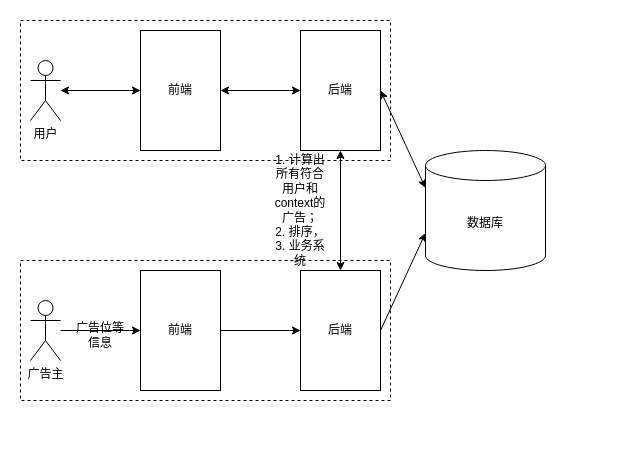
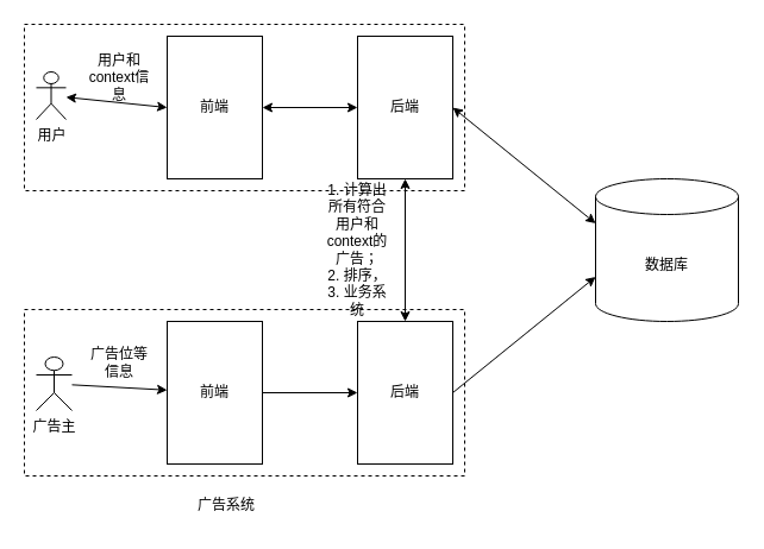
  <mxCell id="0" />
  <mxCell id="1" parent="0" />
- <mxCell id="2" value="用户" style="shape=umlActor;verticalLabelPosition=bottom;verticalAlign=top;html=1;outlineConnect=0;" vertex="1" parent="1"><mxGeometry x="30" y="60" width="30" height="60" as="geometry" /></mxCell>
- <mxCell id="3" value="广告主" style="shape=umlActor;verticalLabelPosition=bottom;verticalAlign=top;html=1;outlineConnect=0;" vertex="1" parent="1"><mxGeometry x="30" y="300" width="30" height="60" as="geometry" /></mxCell>
+ <mxCell id="2" value="用户" style="shape=umlActor;verticalLabelPosition=bottom;verticalAlign=top;html=1;outlineConnect=0;" vertex="1" parent="1"><mxGeometry x="30" y="60" width="25" height="40" as="geometry" /></mxCell>
+ <mxCell id="3" value="广告主" style="shape=umlActor;verticalLabelPosition=bottom;verticalAlign=top;html=1;outlineConnect=0;" vertex="1" parent="1"><mxGeometry x="30" y="300" width="30" height="45" as="geometry" /></mxCell>
  <mxCell id="4" value="前端" style="rounded=0;whiteSpace=wrap;html=1;" vertex="1" parent="1"><mxGeometry x="140" y="30" width="80" height="120" as="geometry" /></mxCell>
  <mxCell id="5" value="后端" style="rounded=0;whiteSpace=wrap;html=1;" vertex="1" parent="1"><mxGeometry x="300" y="30" width="80" height="120" as="geometry" /></mxCell>
- <mxCell id="6" value="数据库" style="shape=cylinder3;whiteSpace=wrap;html=1;boundedLbl=1;backgroundOutline=1;size=15;" vertex="1" parent="1"><mxGeometry x="425" y="150" width="120" height="120" as="geometry" /></mxCell>
+ <mxCell id="6" value="数据库" style="shape=cylinder3;whiteSpace=wrap;html=1;boundedLbl=1;backgroundOutline=1;size=15;" vertex="1" parent="1"><mxGeometry x="500" y="150" width="120" height="120" as="geometry" /></mxCell>
  <mxCell id="7" value="前端" style="rounded=0;whiteSpace=wrap;html=1;" vertex="1" parent="1"><mxGeometry x="140" y="270" width="80" height="120" as="geometry" /></mxCell>
  <mxCell id="8" value="后端" style="rounded=0;whiteSpace=wrap;html=1;" vertex="1" parent="1"><mxGeometry x="300" y="270" width="80" height="120" as="geometry" /></mxCell>
  <mxCell id="9" value="" style="endArrow=classic;html=1;rounded=0;" edge="1" parent="1" source="3" target="7"><mxGeometry width="50" height="50" relative="1" as="geometry"><mxPoint x="70" y="340" as="sourcePoint" /><mxPoint x="380" y="210" as="targetPoint" /></mxGeometry></mxCell>
  <mxCell id="10" value="" style="endArrow=classic;html=1;rounded=0;exitX=1;exitY=0.5;exitDx=0;exitDy=0;entryX=0;entryY=0.5;entryDx=0;entryDy=0;" edge="1" parent="1" source="7" target="8"><mxGeometry width="50" height="50" relative="1" as="geometry"><mxPoint x="330" y="260" as="sourcePoint" /><mxPoint x="380" y="210" as="targetPoint" /></mxGeometry></mxCell>
  <mxCell id="11" value="" style="endArrow=classic;html=1;rounded=0;exitX=1;exitY=0.5;exitDx=0;exitDy=0;entryX=0;entryY=0;entryDx=0;entryDy=82.5;entryPerimeter=0;" edge="1" parent="1" source="8" target="6"><mxGeometry width="50" height="50" relative="1" as="geometry"><mxPoint x="330" y="260" as="sourcePoint" /><mxPoint x="380" y="210" as="targetPoint" /></mxGeometry></mxCell>
  <mxCell id="12" value="" style="endArrow=classic;startArrow=classic;html=1;rounded=0;entryX=0;entryY=0.5;entryDx=0;entryDy=0;" edge="1" parent="1" source="2" target="4"><mxGeometry width="50" height="50" relative="1" as="geometry"><mxPoint x="330" y="260" as="sourcePoint" /><mxPoint x="380" y="210" as="targetPoint" /></mxGeometry></mxCell>
  <mxCell id="13" value="" style="endArrow=classic;startArrow=classic;html=1;rounded=0;exitX=1;exitY=0.5;exitDx=0;exitDy=0;entryX=0;entryY=0.5;entryDx=0;entryDy=0;" edge="1" parent="1" source="4" target="5"><mxGeometry width="50" height="50" relative="1" as="geometry"><mxPoint x="330" y="260" as="sourcePoint" /><mxPoint x="380" y="210" as="targetPoint" /></mxGeometry></mxCell>
  <mxCell id="14" value="" style="endArrow=classic;startArrow=classic;html=1;rounded=0;exitX=1;exitY=0.5;exitDx=0;exitDy=0;entryX=0;entryY=0;entryDx=0;entryDy=37.5;entryPerimeter=0;" edge="1" parent="1" source="5" target="6"><mxGeometry width="50" height="50" relative="1" as="geometry"><mxPoint x="330" y="260" as="sourcePoint" /><mxPoint x="380" y="210" as="targetPoint" /></mxGeometry></mxCell>
  <mxCell id="15" value="" style="endArrow=classic;startArrow=classic;html=1;rounded=0;entryX=0.5;entryY=1;entryDx=0;entryDy=0;exitX=0.5;exitY=0;exitDx=0;exitDy=0;" edge="1" parent="1" source="8" target="5"><mxGeometry width="50" height="50" relative="1" as="geometry"><mxPoint x="330" y="260" as="sourcePoint" /><mxPoint x="380" y="210" as="targetPoint" /></mxGeometry></mxCell>
+ <mxCell id="16" value="用户和context信息" style="text;html=1;strokeColor=none;fillColor=none;align=center;verticalAlign=middle;whiteSpace=wrap;rounded=0;" vertex="1" parent="1"><mxGeometry x="70" y="50" width="60" height="30" as="geometry" /></mxCell>
  <mxCell id="17" value="1. 计算出所有符合用户和context的广告；&lt;br&gt;2. 排序，3. 业务系统" style="text;html=1;strokeColor=none;fillColor=none;align=center;verticalAlign=middle;whiteSpace=wrap;rounded=0;" vertex="1" parent="1"><mxGeometry x="270" y="195" width="60" height="30" as="geometry" /></mxCell>
- <mxCell id="18" value="广告位等信息" style="text;html=1;strokeColor=none;fillColor=none;align=center;verticalAlign=middle;whiteSpace=wrap;rounded=0;" vertex="1" parent="1"><mxGeometry x="70" y="320" width="60" height="30" as="geometry" /></mxCell>
+ <mxCell id="18" value="广告位等信息" style="text;html=1;strokeColor=none;fillColor=none;align=center;verticalAlign=middle;whiteSpace=wrap;rounded=0;" vertex="1" parent="1"><mxGeometry x="70" y="290" width="60" height="30" as="geometry" /></mxCell>
  <mxCell id="19" value="" style="rounded=0;whiteSpace=wrap;html=1;fillColor=none;dashed=1;" vertex="1" parent="1"><mxGeometry x="20" y="20" width="370" height="140" as="geometry" /></mxCell>
  <mxCell id="20" value="" style="rounded=0;whiteSpace=wrap;html=1;fillColor=none;dashed=1;" vertex="1" parent="1"><mxGeometry x="20" y="260" width="370" height="140" as="geometry" /></mxCell>
+ <mxCell id="21" value="广告系统" style="text;html=1;strokeColor=none;fillColor=none;align=center;verticalAlign=middle;whiteSpace=wrap;rounded=0;dashed=1;" vertex="1" parent="1"><mxGeometry x="160" y="410" width="60" height="30" as="geometry" /></mxCell>
